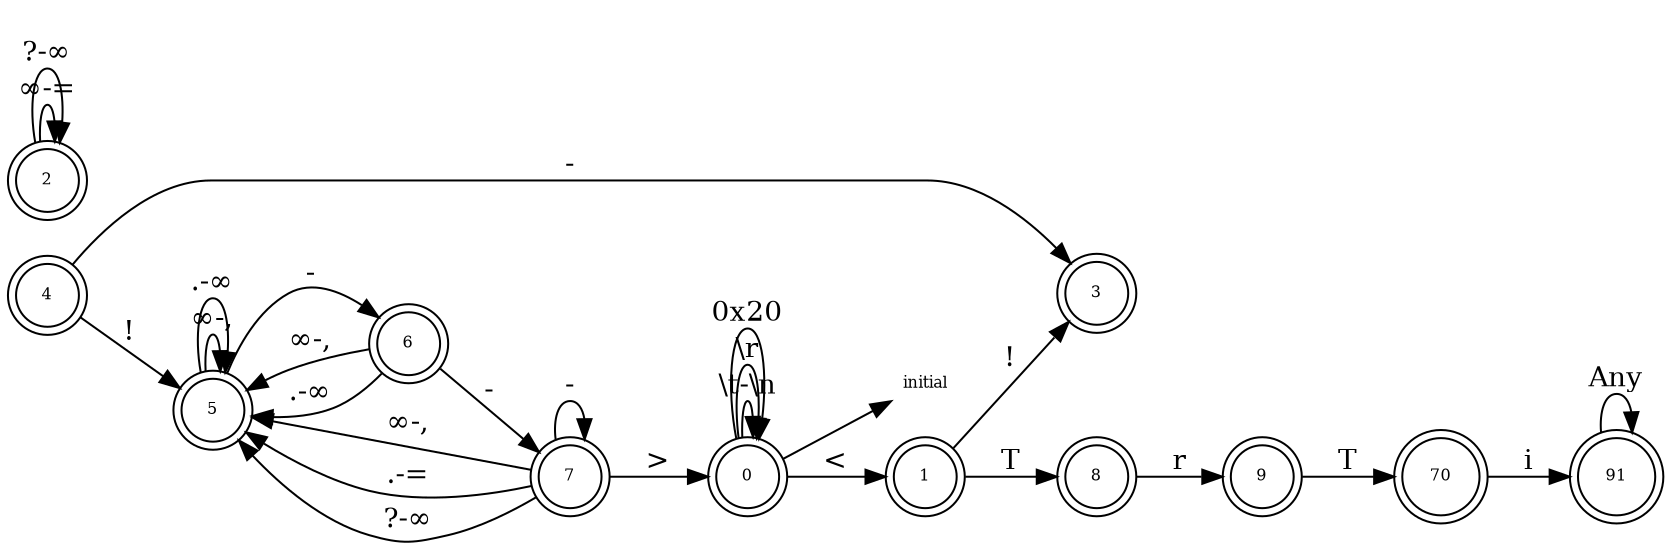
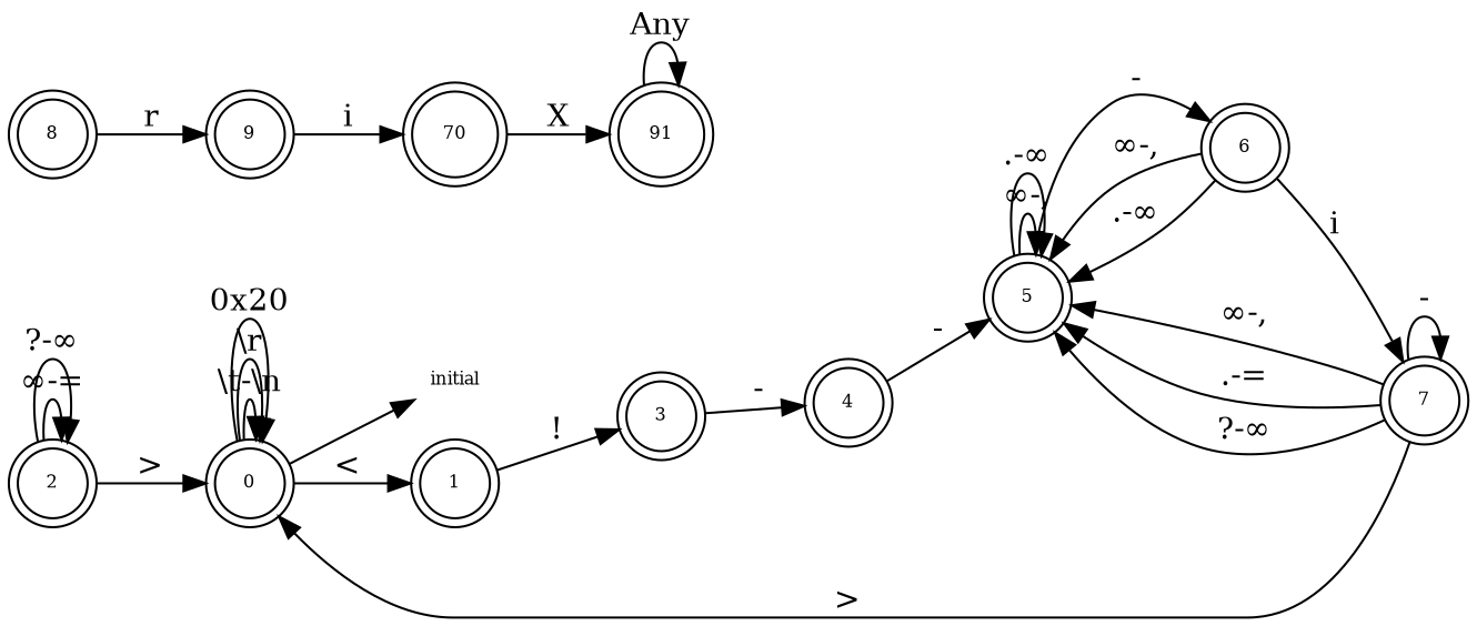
  digraph {
    rankdir=LR
    node [fontsize=8 shape=doublecircle]
    initial [height=0.2 shape=plaintext width=0.2]
    n2 [height=0.2 label=0 width=0.2]
    n3 [height=0.2 label=1 width=0.2]
    n4 [height=0.2 label=3 width=0.2]
    n5 [height=0.2 label=8 width=0.2]
    n6 [height=0.2 label=4 width=0.2]
    n7 [height=0.2 label=2 width=0.2]
    n8 [height=0.2 label=9 width=0.2]
    n9 [height=0.2 label=5 width=0.2]
    n10 [height=0.2 label=70 width=0.2]
    n11 [height=0.2 label=6 width=0.2]
    n12 [height=0.2 label=7 width=0.2]
    n13 [height=0.2 label=91 width=0.2]
    n2 -> initial
    n2 -> n2 [label="\\t-\\n"]
    n2 -> n2 [label="\\r"]
    n2 -> n2 [label="0x20"]
    n2 -> n3 [label="<"]
    n3 -> n4 [label="!"]
-   n3 -> n5 [label=T]
-   n6 -> n4 [label="-"]
+   n4 -> n6 [label="-"]
    n5 -> n8 [label=r]
-   n6 -> n9 [label="!"]
+   n6 -> n9 [label="-"]
+   n7 -> n2 [label=">"]
    n7 -> n7 [label="∞-="]
    n7 -> n7 [label="?-∞"]
-   n8 -> n10 [label=T]
+   n8 -> n10 [label=i]
    n9 -> n9 [label="∞-,"]
    n9 -> n9 [label=".-∞"]
    n9 -> n11 [label="-"]
-   n10 -> n13 [label=i]
+   n10 -> n13 [label=X]
    n11 -> n9 [label="∞-,"]
    n11 -> n9 [label=".-∞"]
-   n11 -> n12 [label="-"]
+   n11 -> n12 [label=i]
    n12 -> n2 [label=">"]
    n12 -> n9 [label="∞-,"]
    n12 -> n9 [label=".-="]
    n12 -> n9 [label="?-∞"]
    n12 -> n12 [label="-"]
    n13 -> n13 [label=Any]
  }
